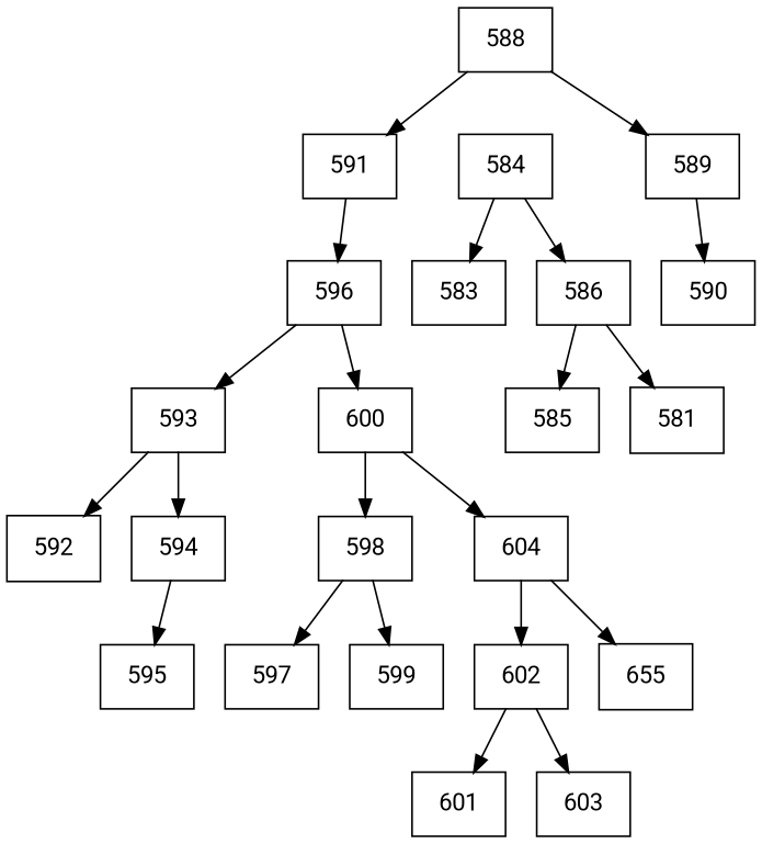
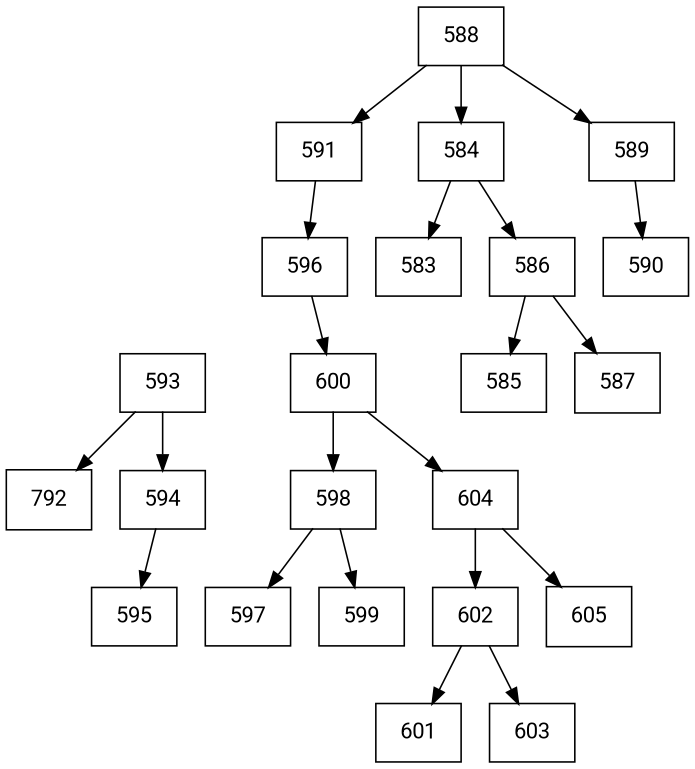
  digraph {
    concentrate=true
    fontname=Roboto
    rankdir=UD
    node [fontname=Roboto shape=record]
    edge [fontname=Roboto]
    n1 [label=591]
    n2 [label=596]
    n3 [label=588]
    n4 [label=584]
    n5 [label=589]
    n6 [label=593]
    n7 [label=600]
    n8 [label=583]
    n9 [label=586]
    n10 [label=590]
    n11 [label=585]
-   n12 [label=581]
-   n13 [label=592]
+   n12 [label=587]
+   n13 [label=792]
    n14 [label=594]
    n15 [label=598]
    n16 [label=604]
    n17 [label=595]
    n18 [label=597]
    n19 [label=599]
    n20 [label=602]
-   n21 [label=655]
+   n21 [label=605]
    n22 [label=601]
    n23 [label=603]
    n1 -> n2
-   n2 -> n6
    n2 -> n7
    n3 -> n1
+   n3 -> n4
    n3 -> n5
    n4 -> n8
    n4 -> n9
    n5 -> n10
    n6 -> n13
    n6 -> n14
    n7 -> n15
    n7 -> n16
    n9 -> n11
    n9 -> n12
    n14 -> n17
    n15 -> n18
    n15 -> n19
    n16 -> n20
    n16 -> n21
    n20 -> n22
    n20 -> n23
  }
